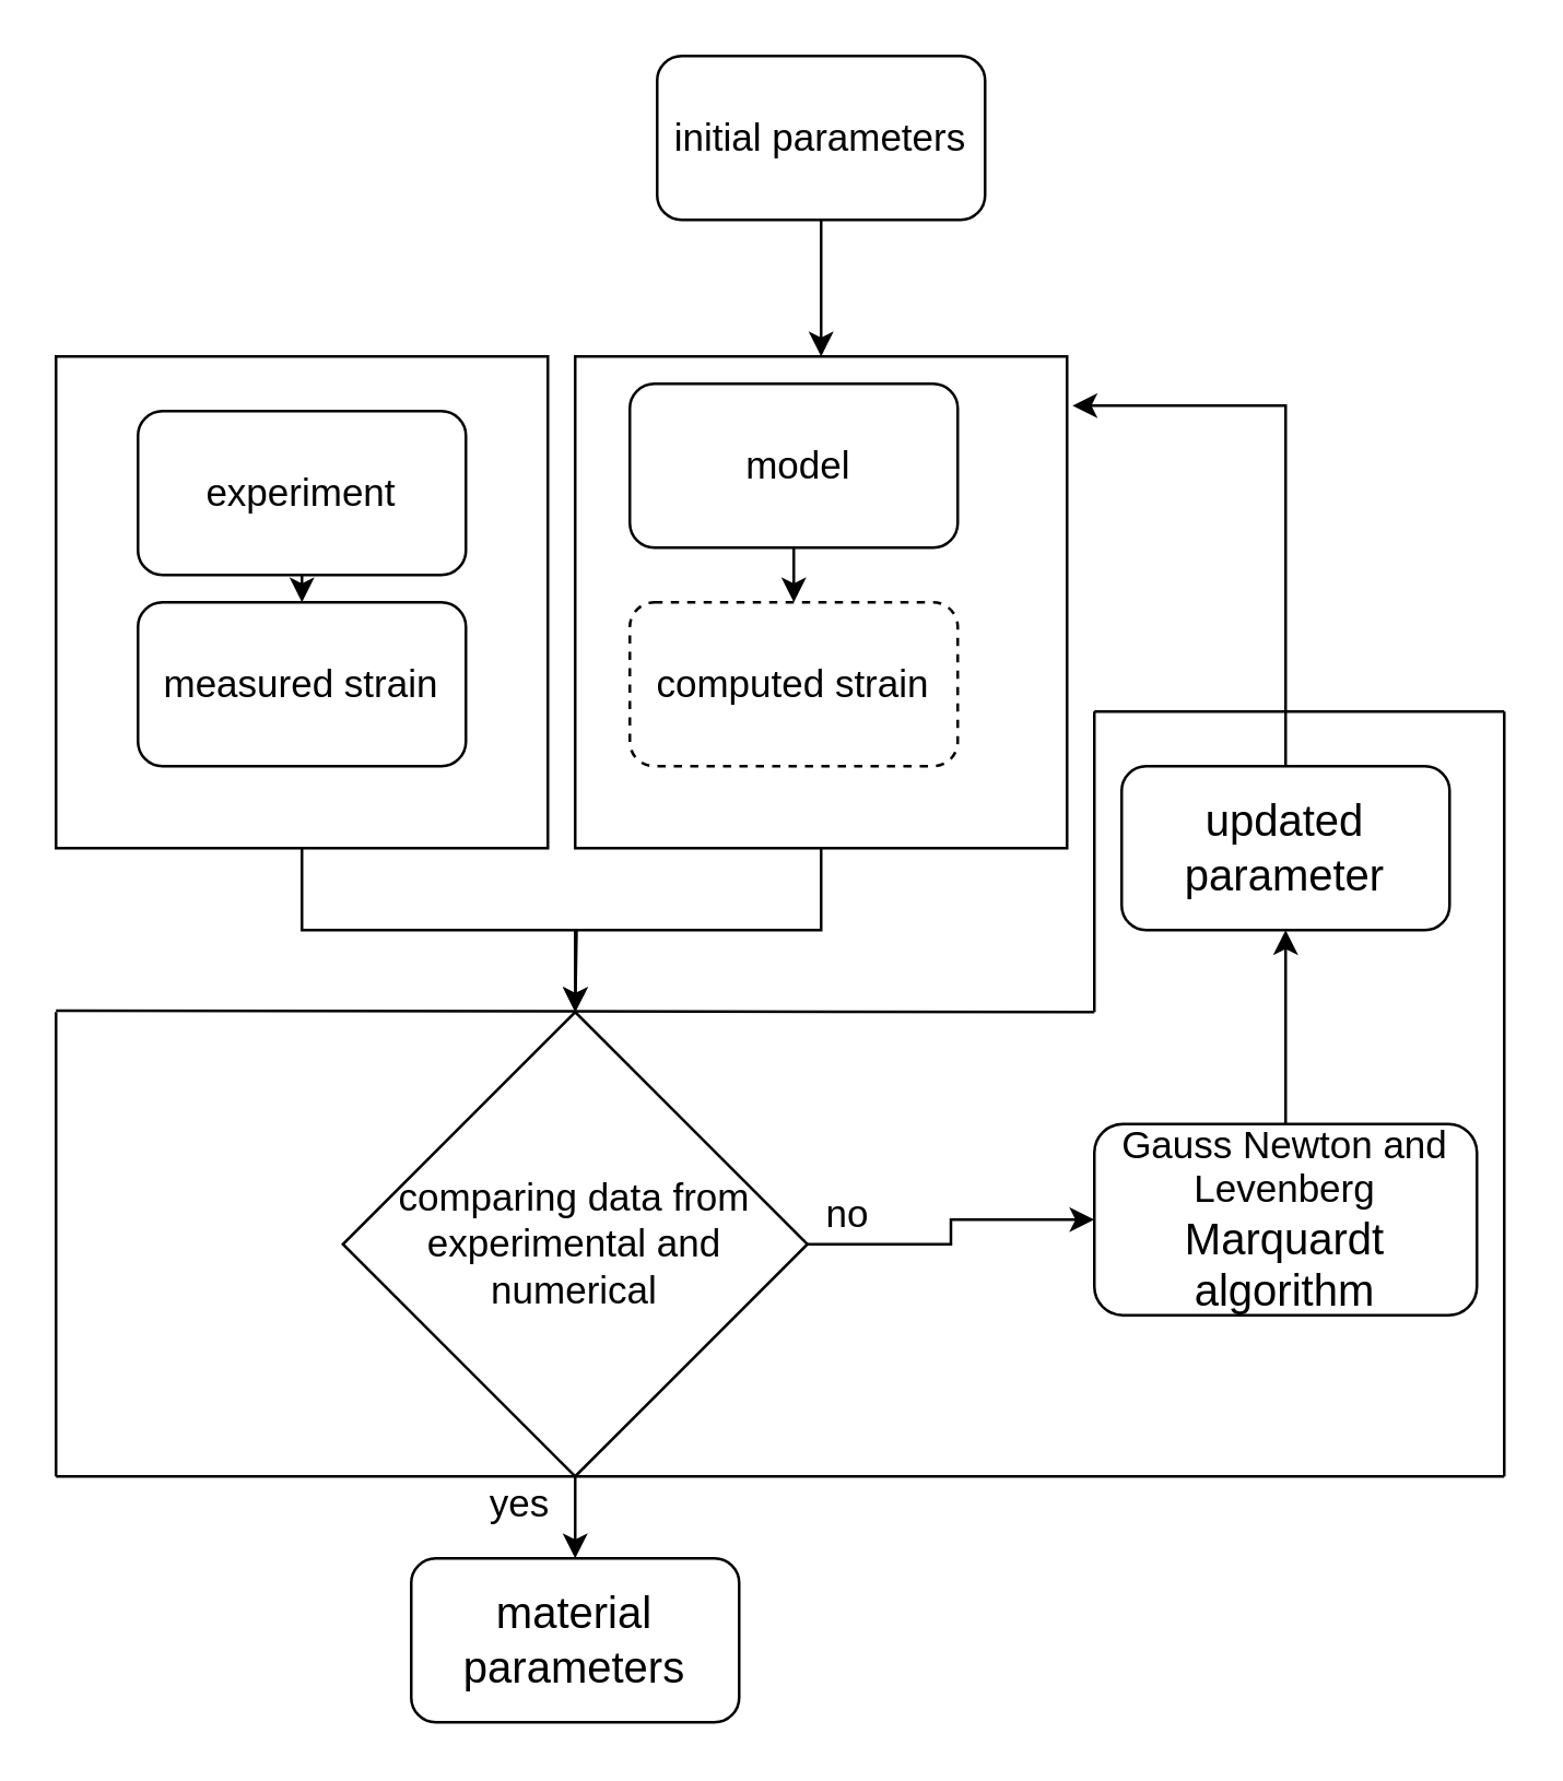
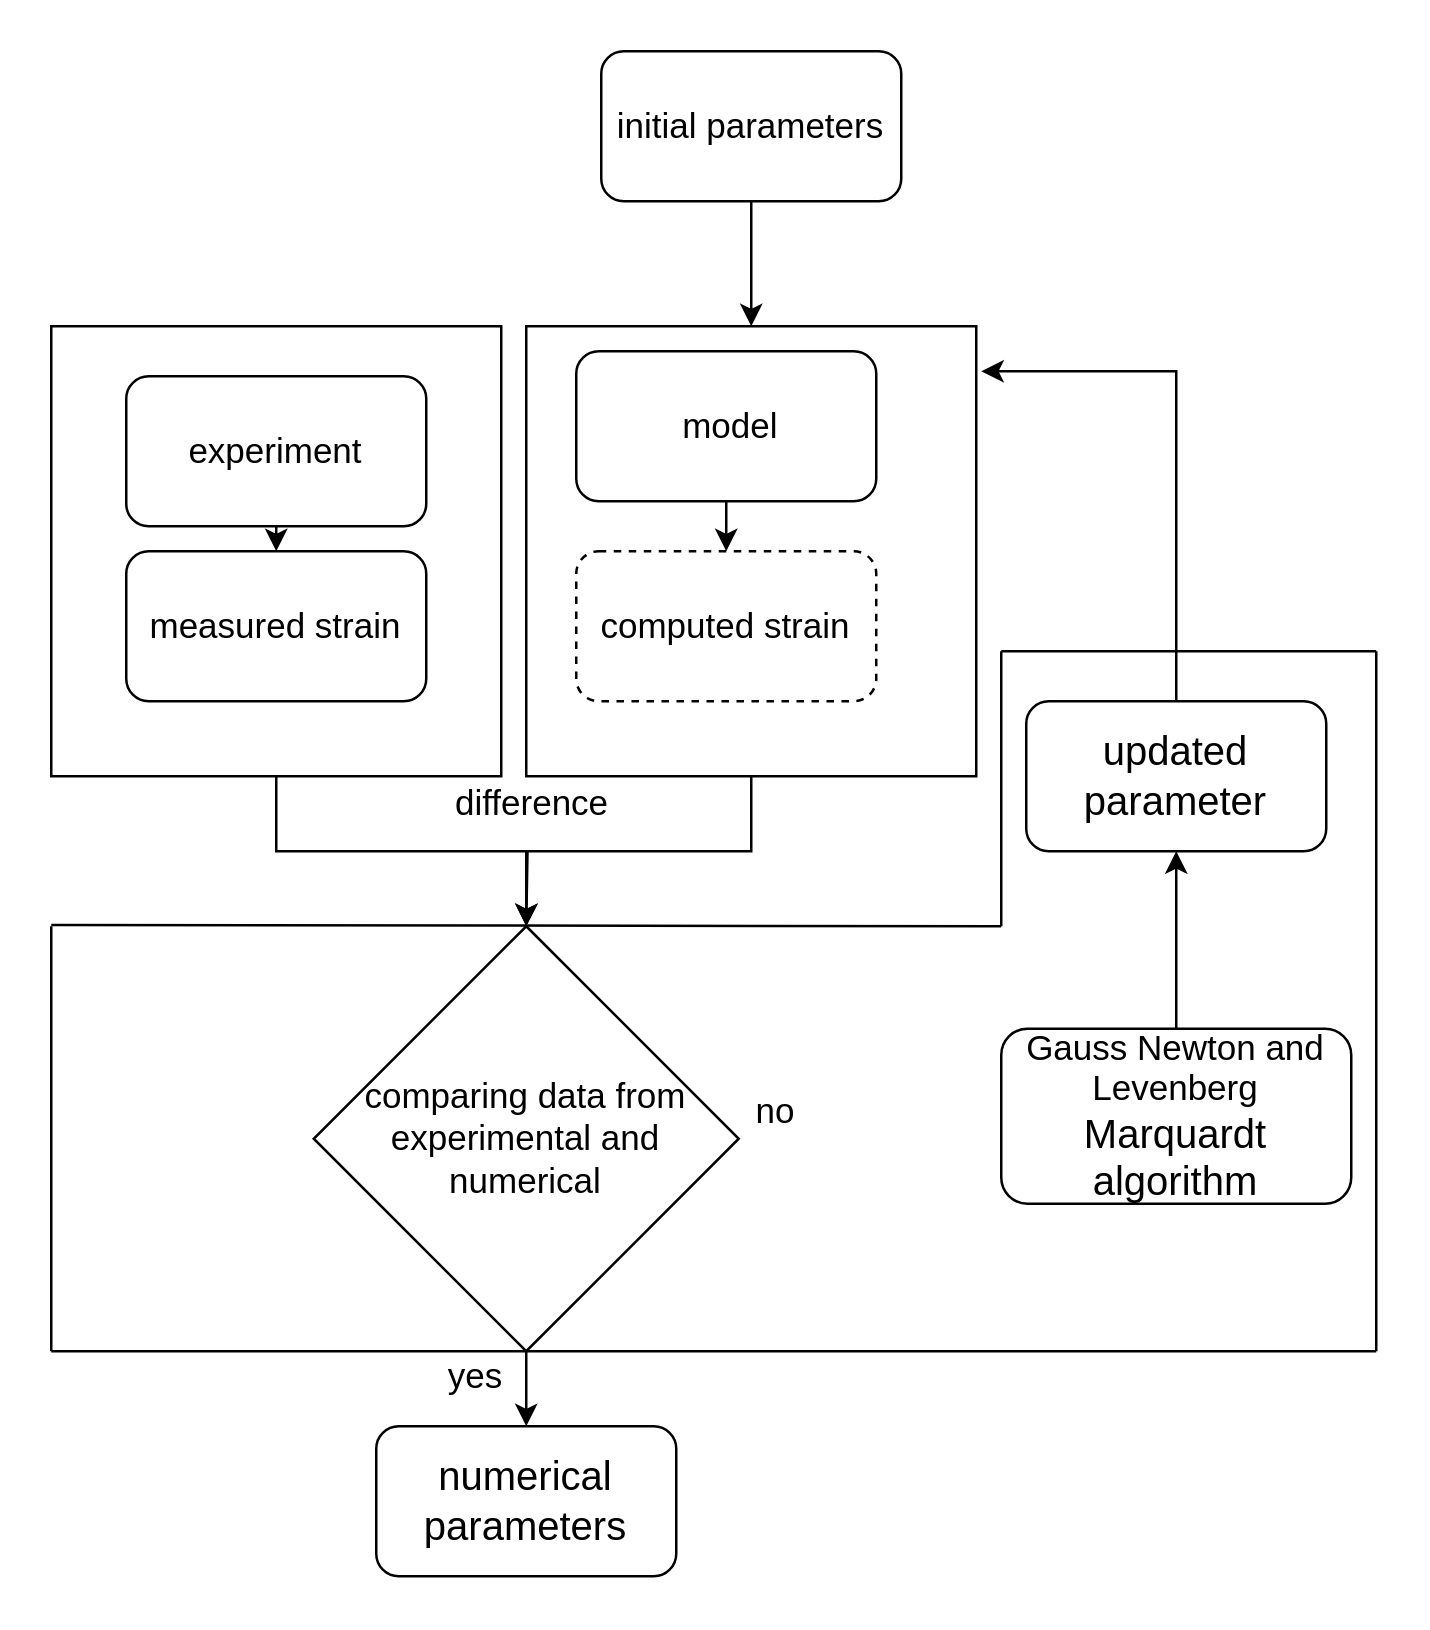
  <mxCell id="0" />
  <mxCell id="1" parent="0" />
  <mxCell id="2" style="edgeStyle=orthogonalEdgeStyle;rounded=0;orthogonalLoop=1;jettySize=auto;html=1;exitX=0.5;exitY=1;exitDx=0;exitDy=0;" edge="1" parent="1" source="3"><mxGeometry relative="1" as="geometry"><mxPoint x="210" y="370" as="targetPoint" /></mxGeometry></mxCell>
  <mxCell id="3" value="" style="whiteSpace=wrap;html=1;aspect=fixed;shadow=0;" parent="1" vertex="1"><mxGeometry x="210" y="130" width="180" height="180" as="geometry" /></mxCell>
  <mxCell id="4" style="edgeStyle=orthogonalEdgeStyle;rounded=0;orthogonalLoop=1;jettySize=auto;html=1;exitX=0.5;exitY=1;exitDx=0;exitDy=0;entryX=0.5;entryY=0;entryDx=0;entryDy=0;" parent="1" source="5" edge="1" target="16"><mxGeometry relative="1" as="geometry"><mxPoint x="210" y="360" as="targetPoint" /></mxGeometry></mxCell>
  <mxCell id="5" value="" style="whiteSpace=wrap;html=1;aspect=fixed;shadow=0;" parent="1" vertex="1"><mxGeometry x="20" y="130" width="180" height="180" as="geometry" /></mxCell>
  <mxCell id="6" style="edgeStyle=orthogonalEdgeStyle;rounded=0;orthogonalLoop=1;jettySize=auto;html=1;entryX=0.5;entryY=0;entryDx=0;entryDy=0;" parent="1" source="7" target="3" edge="1"><mxGeometry relative="1" as="geometry"><mxPoint x="440" y="150" as="targetPoint" /></mxGeometry></mxCell>
  <mxCell id="7" value="&lt;font style=&quot;font-size: 14px&quot;&gt;initial parameters&lt;/font&gt;" style="rounded=1;whiteSpace=wrap;html=1;" parent="1" vertex="1"><mxGeometry x="240" y="20" width="120" height="60" as="geometry" /></mxCell>
  <mxCell id="8" value="&lt;font style=&quot;font-size: 14px&quot;&gt;experiment&lt;/font&gt;" style="rounded=1;whiteSpace=wrap;html=1;" parent="1" vertex="1"><mxGeometry x="50" y="150" width="120" height="60" as="geometry" /></mxCell>
  <mxCell id="9" value="&lt;font style=&quot;font-size: 14px&quot;&gt;measured strain&lt;/font&gt;" style="rounded=1;whiteSpace=wrap;html=1;" parent="1" vertex="1"><mxGeometry x="50" y="220" width="120" height="60" as="geometry" /></mxCell>
  <mxCell id="10" value="" style="endArrow=classic;html=1;exitX=0.5;exitY=1;exitDx=0;exitDy=0;entryX=0.5;entryY=0;entryDx=0;entryDy=0;" parent="1" source="8" target="9" edge="1"><mxGeometry width="50" height="50" relative="1" as="geometry"><mxPoint x="50" y="340" as="sourcePoint" /><mxPoint x="110" y="220" as="targetPoint" /></mxGeometry></mxCell>
  <mxCell id="11" style="edgeStyle=orthogonalEdgeStyle;rounded=0;orthogonalLoop=1;jettySize=auto;html=1;exitX=0.5;exitY=1;exitDx=0;exitDy=0;entryX=0.5;entryY=0;entryDx=0;entryDy=0;" edge="1" parent="1" source="12" target="13"><mxGeometry relative="1" as="geometry" /></mxCell>
  <mxCell id="12" value="&lt;font style=&quot;font-size: 14px&quot;&gt;&amp;nbsp;model&lt;/font&gt;" style="rounded=1;whiteSpace=wrap;html=1;" parent="1" vertex="1"><mxGeometry x="230" y="140" width="120" height="60" as="geometry" /></mxCell>
  <mxCell id="13" value="&lt;font style=&quot;font-size: 14px&quot;&gt;computed strain&lt;/font&gt;" style="rounded=1;whiteSpace=wrap;html=1;dashed=1;" parent="1" vertex="1"><mxGeometry x="230" y="220" width="120" height="60" as="geometry" /></mxCell>
  <mxCell id="14" style="edgeStyle=orthogonalEdgeStyle;rounded=0;orthogonalLoop=1;jettySize=auto;html=1;exitX=0.5;exitY=1;exitDx=0;exitDy=0;" parent="1" source="16" edge="1"><mxGeometry relative="1" as="geometry"><mxPoint x="210" y="570" as="targetPoint" /></mxGeometry></mxCell>
- <mxCell id="15" style="edgeStyle=orthogonalEdgeStyle;rounded=0;orthogonalLoop=1;jettySize=auto;html=1;exitX=1;exitY=0.5;exitDx=0;exitDy=0;" parent="1" source="16" target="18" edge="1"><mxGeometry relative="1" as="geometry"><mxPoint x="360" y="455" as="targetPoint" /></mxGeometry></mxCell>
  <mxCell id="16" value="&lt;font style=&quot;font-size: 14px&quot;&gt;comparing data from experimental and numerical&lt;/font&gt;" style="rhombus;whiteSpace=wrap;html=1;shadow=0;" parent="1" vertex="1"><mxGeometry x="125" y="370" width="170" height="170" as="geometry" /></mxCell>
  <mxCell id="17" style="edgeStyle=orthogonalEdgeStyle;rounded=0;orthogonalLoop=1;jettySize=auto;html=1;exitX=0.5;exitY=0;exitDx=0;exitDy=0;entryX=0.5;entryY=1;entryDx=0;entryDy=0;" edge="1" parent="1" source="18" target="20"><mxGeometry relative="1" as="geometry" /></mxCell>
  <mxCell id="18" value="&lt;div&gt;&lt;font style=&quot;font-size: 14px&quot;&gt;Gauss Newton and Levenberg &lt;/font&gt;&lt;font size=&quot;3&quot;&gt;Marquardt algorithm&lt;/font&gt;&lt;br&gt;&lt;font style=&quot;font-size: 14px&quot;&gt;&lt;span style=&quot;font-size: 20.0pt ; font-family: &amp;#34;times new roman&amp;#34; ; color: black&quot;&gt;&lt;/span&gt;&lt;/font&gt;&lt;/div&gt;" style="rounded=1;whiteSpace=wrap;html=1;" parent="1" vertex="1"><mxGeometry x="400" y="411" width="140" height="70" as="geometry" /></mxCell>
  <mxCell id="19" style="edgeStyle=orthogonalEdgeStyle;rounded=0;orthogonalLoop=1;jettySize=auto;html=1;exitX=0.5;exitY=0;exitDx=0;exitDy=0;entryX=1.011;entryY=0.1;entryDx=0;entryDy=0;entryPerimeter=0;" parent="1" source="20" target="3" edge="1"><mxGeometry relative="1" as="geometry" /></mxCell>
  <mxCell id="20" value="&lt;font size=&quot;3&quot;&gt;updated parameter&lt;br&gt;&lt;/font&gt;" style="rounded=1;whiteSpace=wrap;html=1;shadow=0;" parent="1" vertex="1"><mxGeometry x="410" y="280" width="120" height="60" as="geometry" /></mxCell>
- <mxCell id="21" value="&lt;font size=&quot;3&quot;&gt;material parameters&lt;br&gt;&lt;/font&gt;" style="rounded=1;whiteSpace=wrap;html=1;shadow=0;" parent="1" vertex="1"><mxGeometry x="150" y="570" width="120" height="60" as="geometry" /></mxCell>
+ <mxCell id="21" value="&lt;font size=&quot;3&quot;&gt;numerical parameters&lt;br&gt;&lt;/font&gt;" style="rounded=1;whiteSpace=wrap;html=1;shadow=0;" parent="1" vertex="1"><mxGeometry x="150" y="570" width="120" height="60" as="geometry" /></mxCell>
  <mxCell id="22" value="&lt;font style=&quot;font-size: 14px&quot;&gt;yes&lt;/font&gt;" style="text;html=1;strokeColor=none;fillColor=none;align=center;verticalAlign=middle;whiteSpace=wrap;rounded=0;shadow=0;rotation=0;" parent="1" vertex="1"><mxGeometry x="170" y="540" width="40" height="20" as="geometry" /></mxCell>
  <mxCell id="23" value="&lt;font style=&quot;font-size: 14px&quot;&gt;no&lt;/font&gt;" style="text;html=1;strokeColor=none;fillColor=none;align=center;verticalAlign=middle;whiteSpace=wrap;rounded=0;shadow=0;" parent="1" vertex="1"><mxGeometry x="290" y="434" width="40" height="20" as="geometry" /></mxCell>
+ <mxCell id="24" value="&lt;font style=&quot;font-size: 14px&quot;&gt;difference&lt;/font&gt;" style="text;html=1;resizable=0;points=[];autosize=1;align=left;verticalAlign=top;spacingTop=-4;" vertex="1" parent="1"><mxGeometry x="180" y="310" width="80" height="20" as="geometry" /></mxCell>
  <mxCell id="25" value="" style="endArrow=none;html=1;" edge="1" parent="1"><mxGeometry width="50" height="50" relative="1" as="geometry"><mxPoint x="20" y="369.5" as="sourcePoint" /><mxPoint x="400" y="370" as="targetPoint" /></mxGeometry></mxCell>
  <mxCell id="26" value="" style="endArrow=none;html=1;" edge="1" parent="1"><mxGeometry width="50" height="50" relative="1" as="geometry"><mxPoint x="400" y="370" as="sourcePoint" /><mxPoint x="400" y="260" as="targetPoint" /></mxGeometry></mxCell>
  <mxCell id="27" value="" style="endArrow=none;html=1;" edge="1" parent="1"><mxGeometry width="50" height="50" relative="1" as="geometry"><mxPoint x="550" y="260" as="sourcePoint" /><mxPoint x="400" y="260" as="targetPoint" /></mxGeometry></mxCell>
  <mxCell id="28" value="" style="endArrow=none;html=1;" edge="1" parent="1"><mxGeometry width="50" height="50" relative="1" as="geometry"><mxPoint x="550" y="540" as="sourcePoint" /><mxPoint x="550" y="260" as="targetPoint" /></mxGeometry></mxCell>
  <mxCell id="29" value="" style="endArrow=none;html=1;" edge="1" parent="1"><mxGeometry width="50" height="50" relative="1" as="geometry"><mxPoint x="20" y="540" as="sourcePoint" /><mxPoint x="20" y="370" as="targetPoint" /></mxGeometry></mxCell>
  <mxCell id="30" value="" style="endArrow=none;html=1;" edge="1" parent="1"><mxGeometry width="50" height="50" relative="1" as="geometry"><mxPoint x="550" y="540" as="sourcePoint" /><mxPoint x="20" y="540" as="targetPoint" /></mxGeometry></mxCell>
